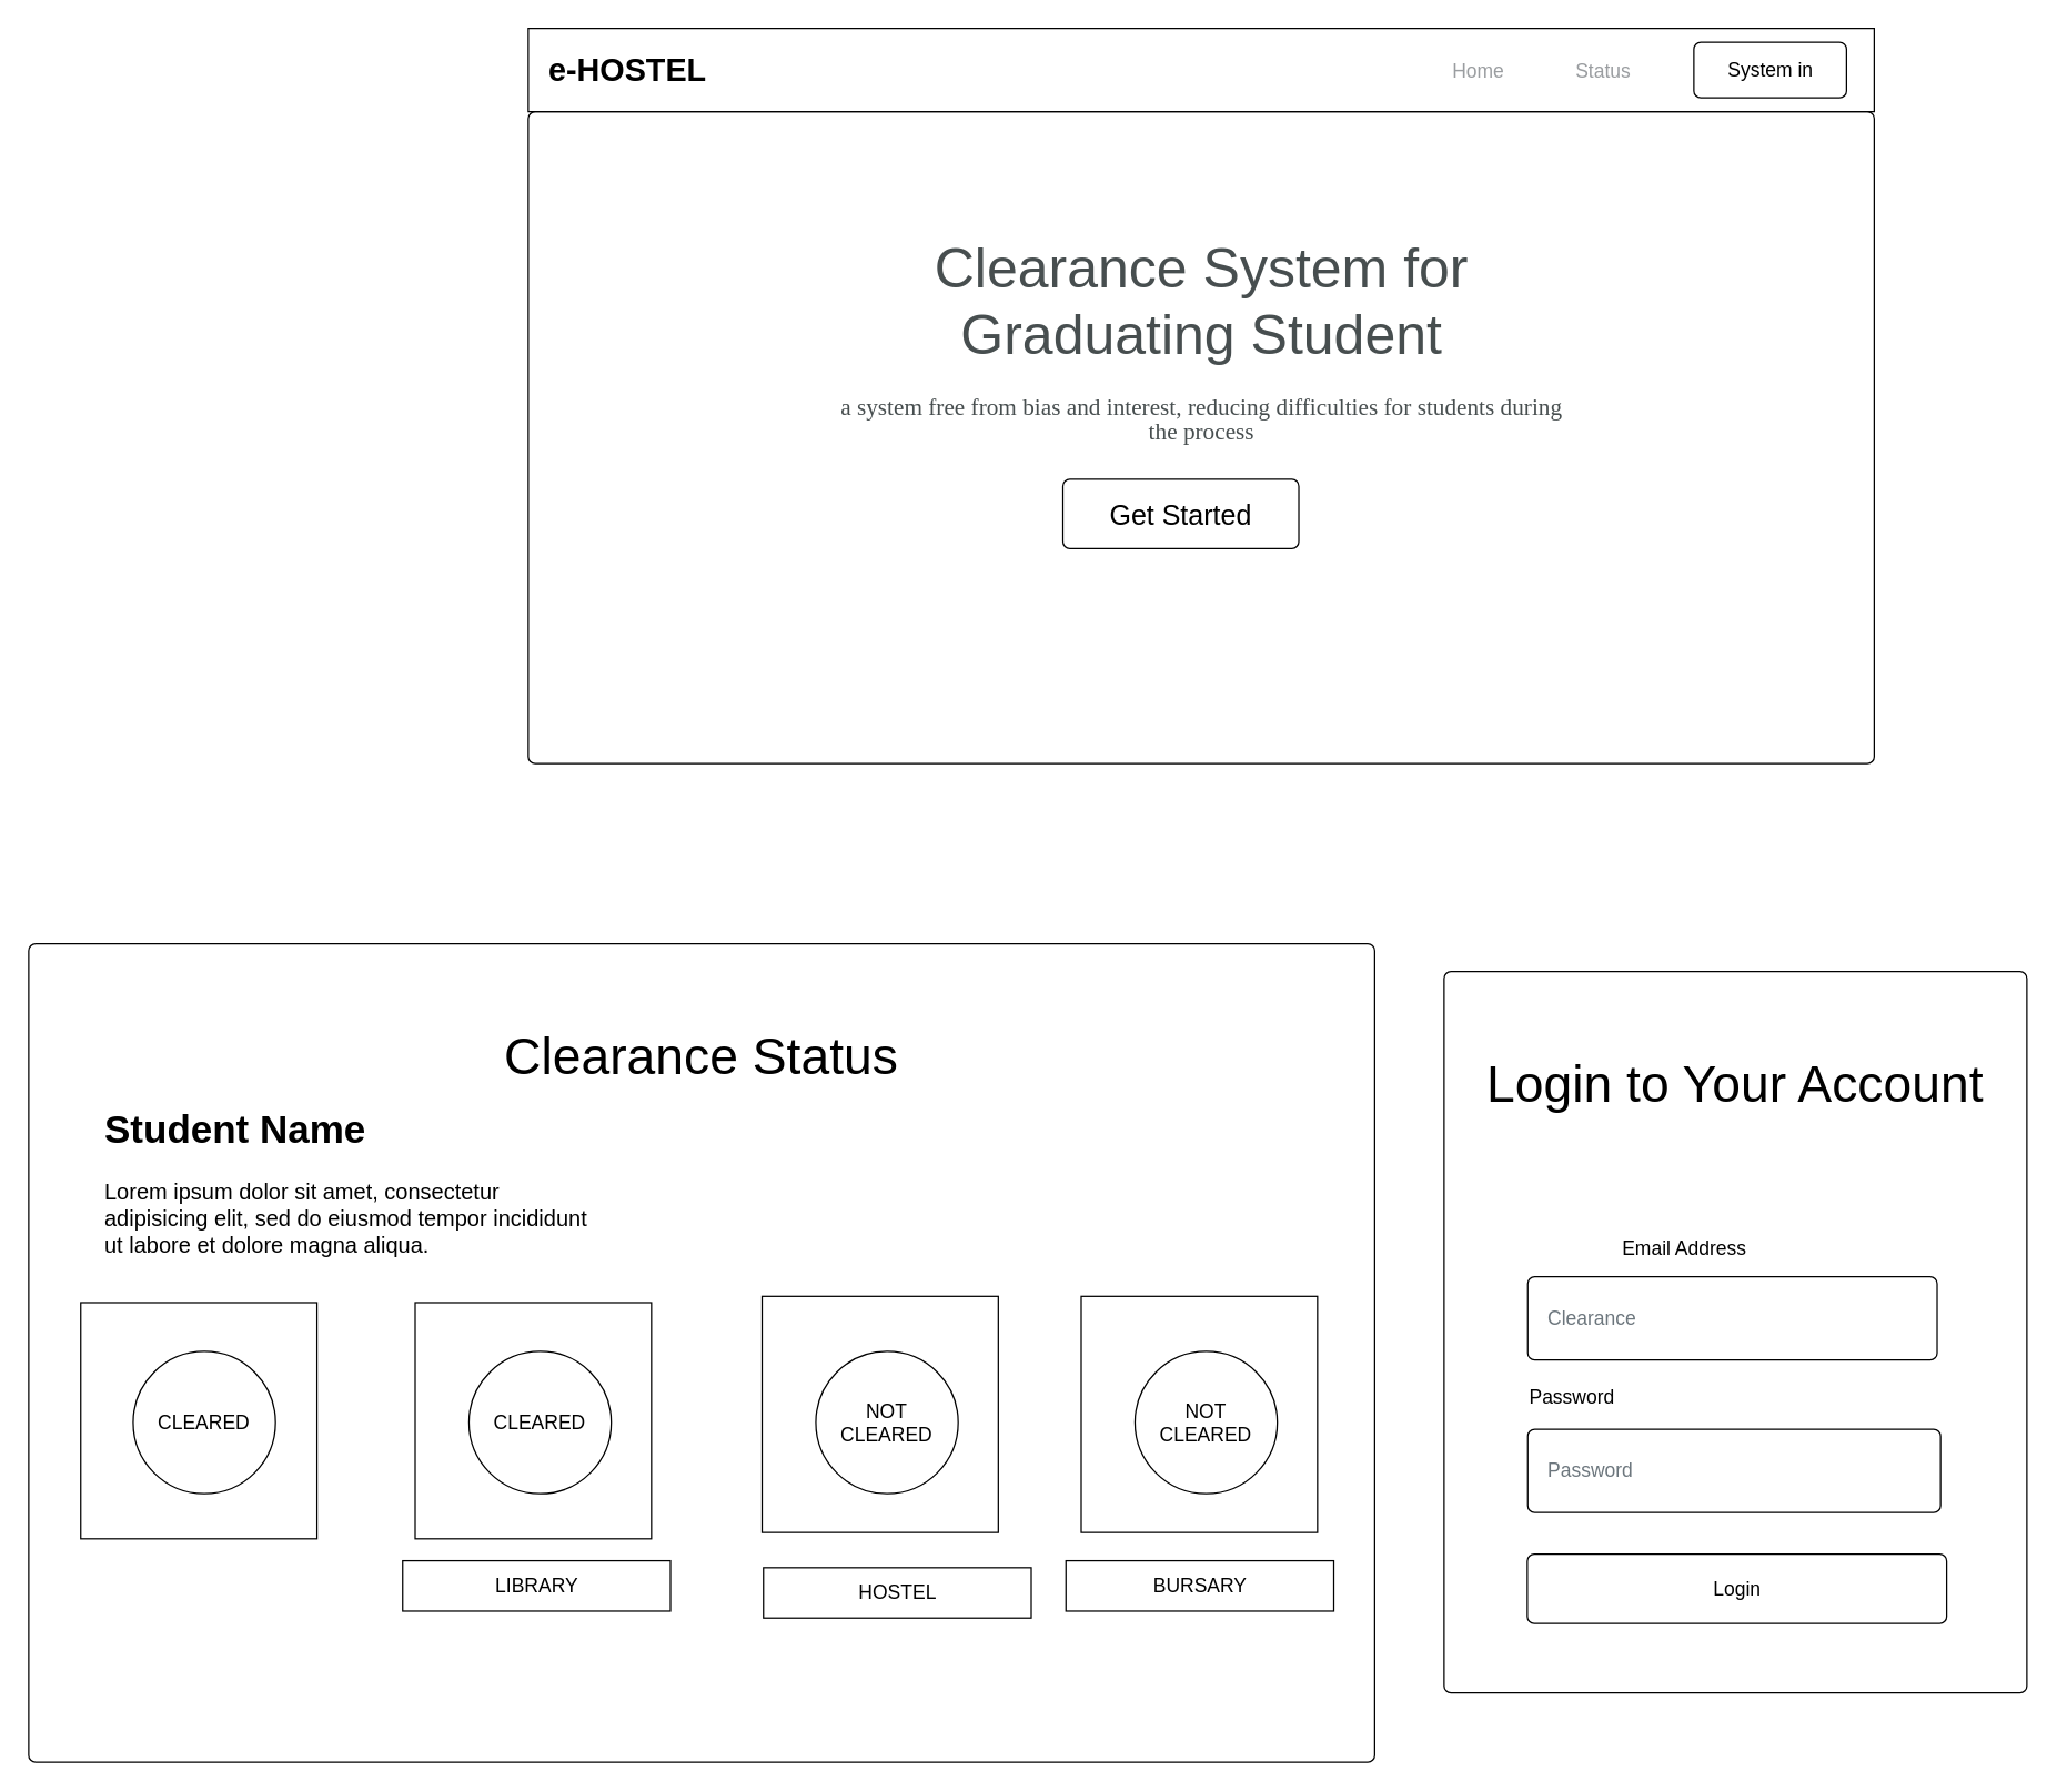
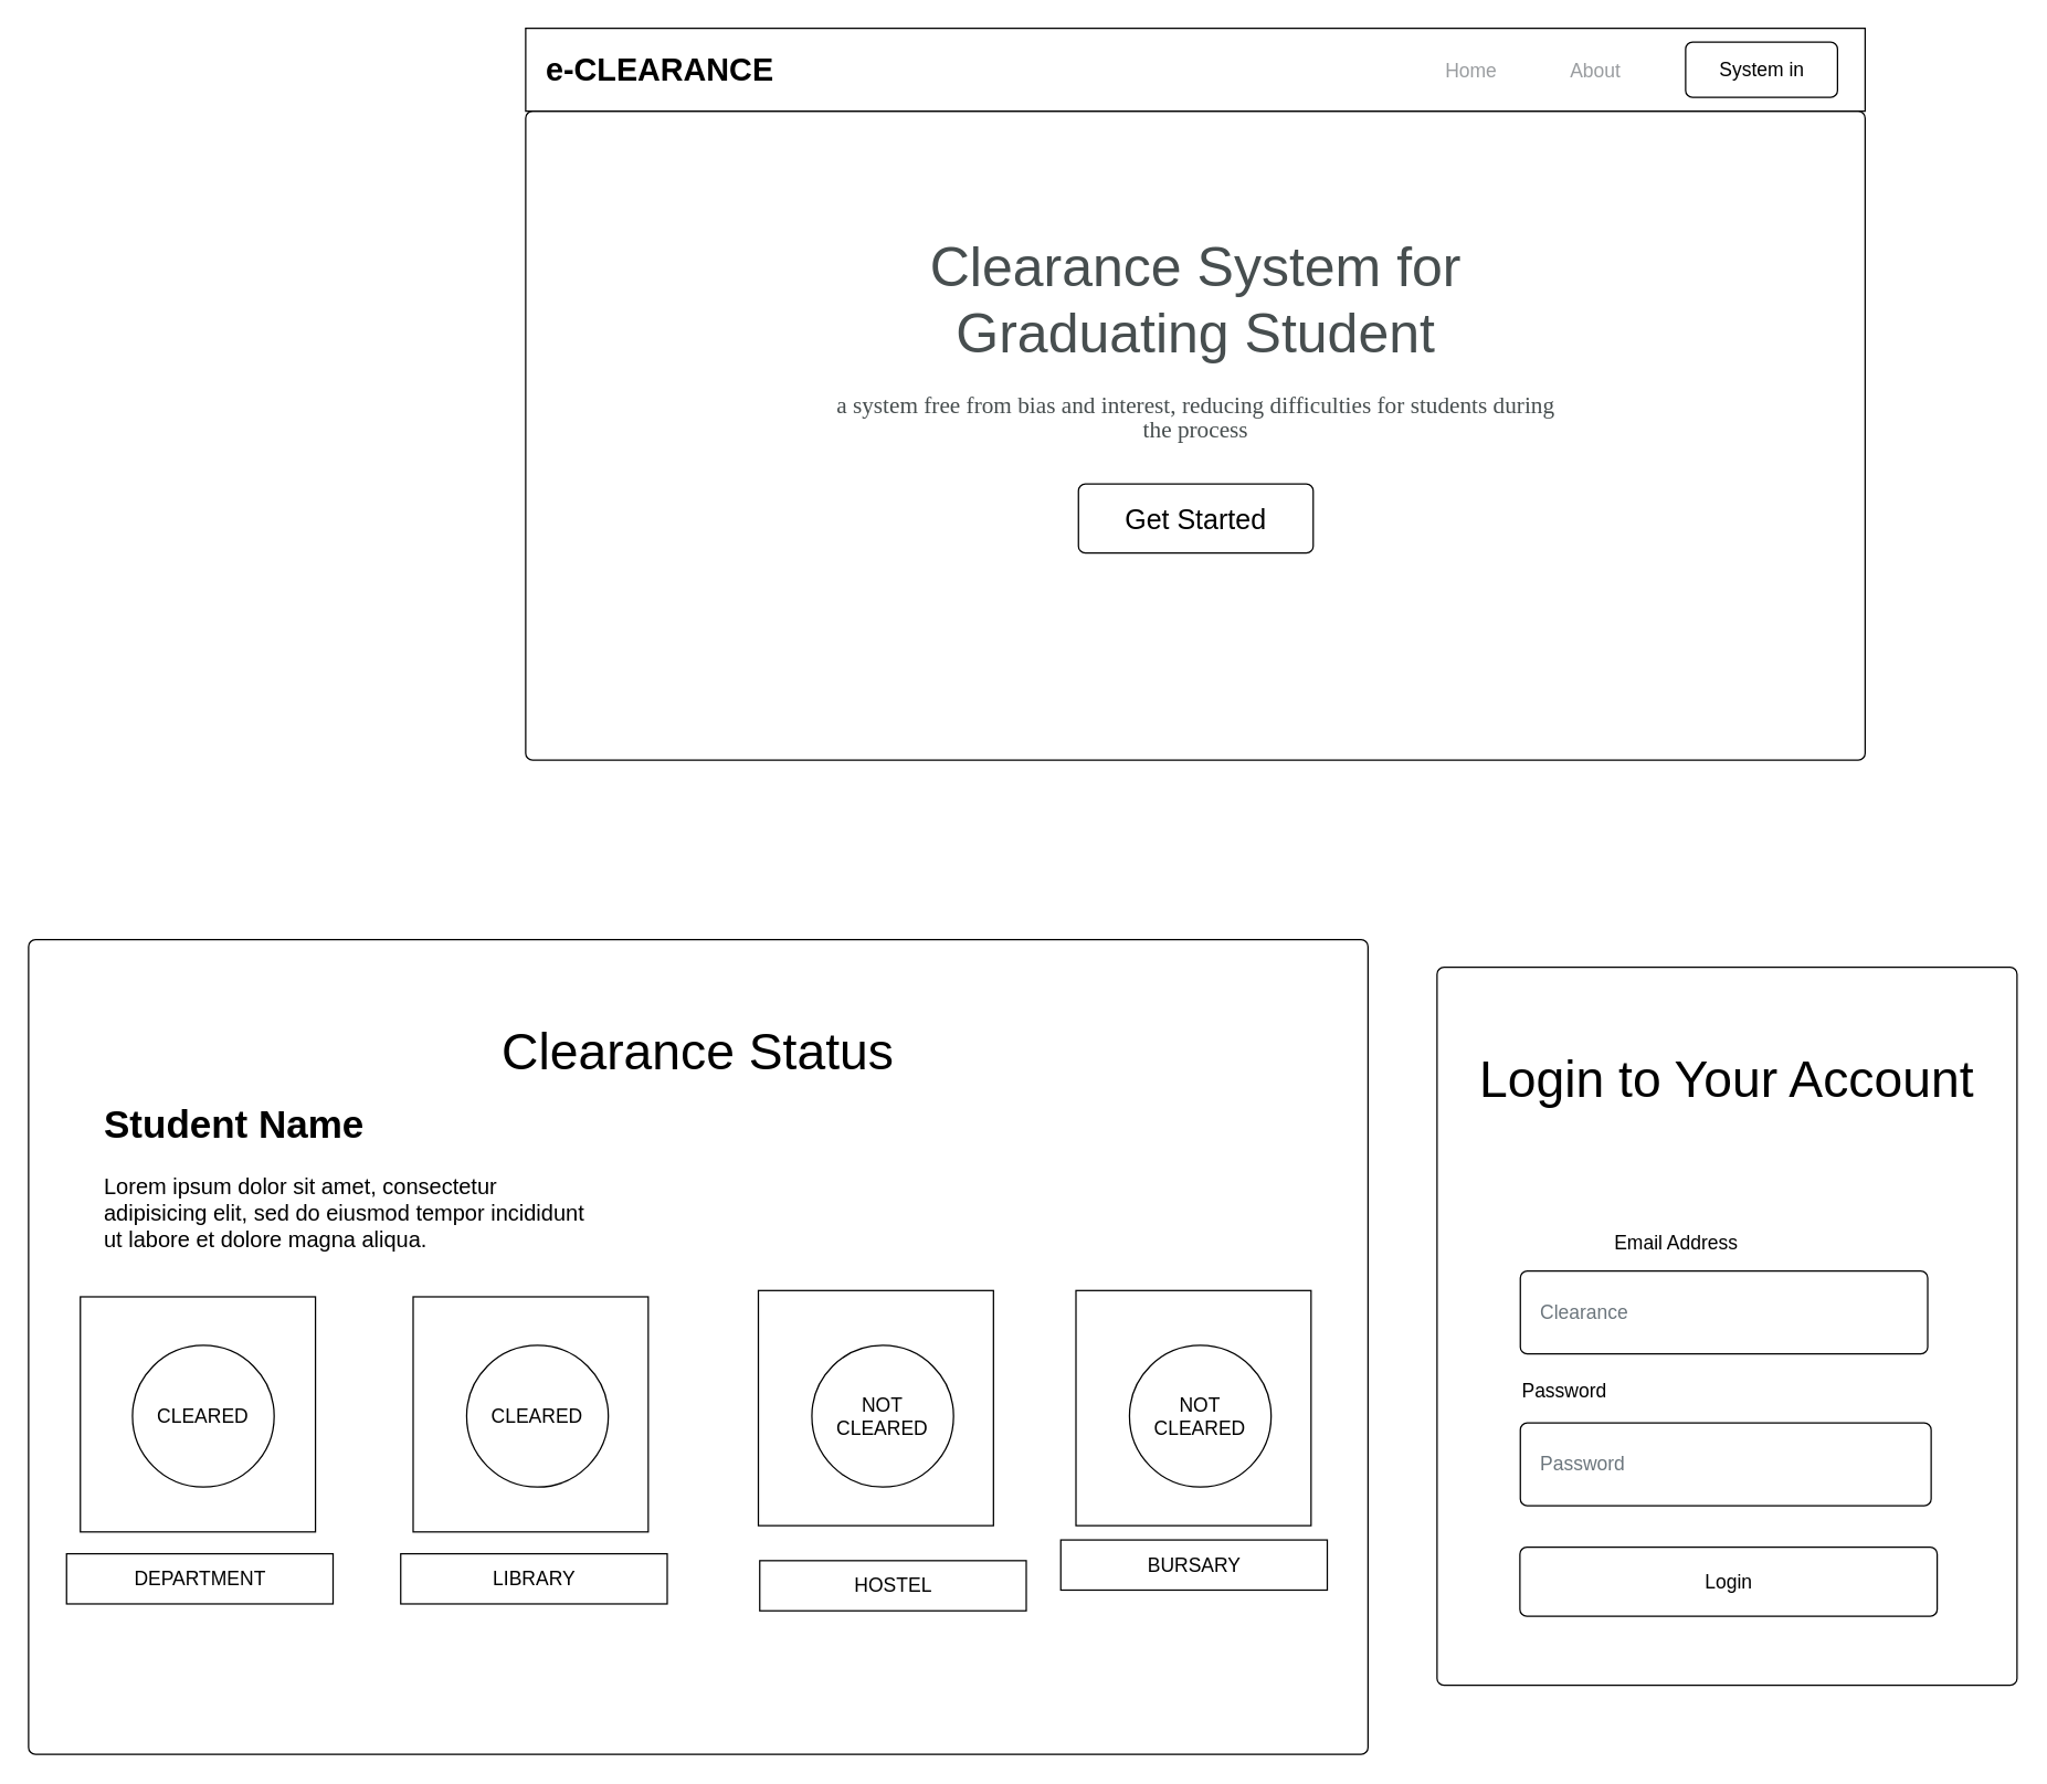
  <mxCell id="0" style=";html=1;" />
  <mxCell id="1" style=";html=1;" parent="0" />
  <mxCell id="2" value="" style="html=1;shadow=0;dashed=0;shape=mxgraph.bootstrap.rrect;rSize=5;html=1;whiteSpace=wrap;align=center;spacing=15;fontSize=14;verticalAlign=top;spacingTop=40;fillColor=none;" parent="1" vertex="1"><mxGeometry x="380" y="80" width="970" height="470" as="geometry" /></mxCell>
- <mxCell id="3" value="&lt;b&gt;&lt;font style=&quot;font-size: 23px&quot;&gt;e-HOSTEL&lt;/font&gt;&lt;/b&gt;" style="html=1;shadow=0;dashed=0;fontSize=16;align=left;spacing=15;fillColor=none;" parent="1" vertex="1"><mxGeometry x="380" y="20" width="970" height="60" as="geometry" /></mxCell>
+ <mxCell id="3" value="&lt;b&gt;&lt;font style=&quot;font-size: 23px&quot;&gt;e-CLEARANCE&lt;/font&gt;&lt;/b&gt;" style="html=1;shadow=0;dashed=0;fontSize=16;align=left;spacing=15;fillColor=none;" parent="1" vertex="1"><mxGeometry x="380" y="20" width="970" height="60" as="geometry" /></mxCell>
  <mxCell id="4" value="Home" style="fillColor=none;strokeColor=none;fontSize=14;fontColor=#9A9DA0;align=center;" parent="3" vertex="1"><mxGeometry width="70" height="40" relative="1" as="geometry"><mxPoint x="650" y="10" as="offset" /></mxGeometry></mxCell>
- <mxCell id="5" value="Status" style="fillColor=none;strokeColor=none;fontSize=14;fontColor=#9A9DA0;align=center;" parent="3" vertex="1"><mxGeometry x="740" y="10" width="70" height="40" as="geometry" /></mxCell>
+ <mxCell id="5" value="About" style="fillColor=none;strokeColor=none;fontSize=14;fontColor=#9A9DA0;align=center;" parent="3" vertex="1"><mxGeometry x="740" y="10" width="70" height="40" as="geometry" /></mxCell>
  <mxCell id="6" value="&lt;font color=&quot;#000000&quot; style=&quot;font-size: 14px;&quot;&gt;&lt;span style=&quot;font-size: 14px;&quot;&gt;System in&lt;/span&gt;&lt;/font&gt;" style="html=1;shadow=0;dashed=0;shape=mxgraph.bootstrap.rrect;rSize=5;fontSize=14;fontColor=#1CA5B8;fillColor=none;" vertex="1" parent="3"><mxGeometry x="840" y="10" width="110" height="40" as="geometry" /></mxCell>
  <mxCell id="7" value="&lt;br&gt;&lt;br&gt;&lt;div&gt;&lt;span style=&quot;font-size: 40px ; color: rgb(71 , 78 , 79) ; font-family: &amp;#34;helvetica&amp;#34;&quot;&gt;Clearance System for Graduating Student&lt;/span&gt;&lt;br&gt;&lt;/div&gt;&lt;span style=&quot;color: rgb(71 , 78 , 79) ; font-family: &amp;#34;helvetica&amp;#34; ; font-size: 17px ; font-style: normal ; font-weight: 400 ; letter-spacing: normal ; text-indent: 0px ; text-transform: none ; word-spacing: 0px ; display: inline ; float: none&quot;&gt;&lt;span lang=&quot;EN-US&quot; style=&quot;line-height: 107% ; font-family: &amp;#34;times new roman&amp;#34; , serif&quot;&gt;&lt;br&gt;&lt;div&gt;&lt;span&gt;a system free from&amp;nbsp;&lt;/span&gt;&lt;span&gt;bias and interest, reducing difficulties for students during the process&lt;/span&gt;&lt;/div&gt;&lt;/span&gt;&lt;/span&gt;" style="text;html=1;align=center;verticalAlign=middle;whiteSpace=wrap;rounded=0;" parent="1" vertex="1"><mxGeometry x="596.64" y="150" width="536.72" height="160" as="geometry" /></mxCell>
- <mxCell id="8" value="&lt;font style=&quot;font-size: 20px&quot; color=&quot;#000000&quot;&gt;Get Started&lt;/font&gt;" style="html=1;shadow=0;dashed=0;shape=mxgraph.bootstrap.rrect;rSize=5;fontSize=14;fontColor=#1CA5B8;fillColor=none;" parent="1" vertex="1"><mxGeometry x="765.31" y="345" width="170" height="50" as="geometry" /></mxCell>
+ <mxCell id="8" value="&lt;font style=&quot;font-size: 20px&quot; color=&quot;#000000&quot;&gt;Get Started&lt;/font&gt;" style="html=1;shadow=0;dashed=0;shape=mxgraph.bootstrap.rrect;rSize=5;fontSize=14;fontColor=#1CA5B8;fillColor=none;" parent="1" vertex="1"><mxGeometry x="780.31" y="350" width="170" height="50" as="geometry" /></mxCell>
  <mxCell id="9" value="&lt;span style=&quot;font-size: 37px&quot;&gt;Login to Your Account&lt;/span&gt;&lt;br&gt;&lt;div style=&quot;text-align: left ; font-size: 17px&quot;&gt;&lt;br&gt;&lt;/div&gt;" style="html=1;shadow=0;dashed=0;shape=mxgraph.bootstrap.rrect;rSize=5;html=1;whiteSpace=wrap;align=center;spacing=15;fontSize=14;verticalAlign=top;spacingTop=40;fillColor=none;" parent="1" vertex="1"><mxGeometry x="1040" y="700" width="420" height="520" as="geometry" /></mxCell>
  <mxCell id="10" value="Clearance" style="html=1;shadow=0;dashed=0;shape=mxgraph.bootstrap.rrect;rSize=5;fillColor=none;align=left;spacing=15;fontSize=14;fontColor=#6C767D;" parent="1" vertex="1"><mxGeometry x="1100.31" y="920" width="295" height="60" as="geometry" /></mxCell>
  <mxCell id="11" value="Password" style="html=1;shadow=0;dashed=0;shape=mxgraph.bootstrap.rrect;rSize=5;fillColor=none;align=left;spacing=15;fontSize=14;fontColor=#6C767D;" parent="1" vertex="1"><mxGeometry x="1100.31" y="1030" width="297.5" height="60" as="geometry" /></mxCell>
  <mxCell id="12" value="Login" style="html=1;shadow=0;dashed=0;shape=mxgraph.bootstrap.rrect;rSize=5;align=center;fontSize=14;fillColor=none;" parent="1" vertex="1"><mxGeometry x="1100" y="1120" width="302.19" height="50" as="geometry" /></mxCell>
  <mxCell id="13" value="&lt;font style=&quot;font-size: 14px&quot;&gt;Email Address&lt;/font&gt;" style="text;html=1;strokeColor=none;fillColor=none;align=center;verticalAlign=middle;whiteSpace=wrap;rounded=0;" parent="1" vertex="1"><mxGeometry x="1159.06" y="890" width="108.75" height="20" as="geometry" /></mxCell>
  <mxCell id="14" value="&lt;font style=&quot;font-size: 14px&quot;&gt;Password&lt;/font&gt;" style="text;html=1;strokeColor=none;fillColor=none;align=center;verticalAlign=middle;whiteSpace=wrap;rounded=0;" parent="1" vertex="1"><mxGeometry x="1077.81" y="997" width="108.75" height="20" as="geometry" /></mxCell>
  <mxCell id="15" value="" style="group" vertex="1" connectable="0" parent="1"><mxGeometry x="20" y="680" width="970" height="590" as="geometry" /></mxCell>
  <mxCell id="16" value="&lt;span style=&quot;font-size: 37px&quot;&gt;Clearance Status&lt;/span&gt;" style="html=1;shadow=0;dashed=0;shape=mxgraph.bootstrap.rrect;rSize=5;html=1;whiteSpace=wrap;align=center;spacing=15;fontSize=14;verticalAlign=top;spacingTop=40;fillColor=none;" parent="15" vertex="1"><mxGeometry width="970" height="590.0" as="geometry" /></mxCell>
+ <mxCell id="17" value="DEPARTMENT" style="rounded=0;whiteSpace=wrap;html=1;fontSize=14;" vertex="1" parent="15"><mxGeometry x="27.5" y="444.769" width="193" height="36.308" as="geometry" /></mxCell>
  <mxCell id="18" value="LIBRARY" style="rounded=0;whiteSpace=wrap;html=1;fontSize=14;" vertex="1" parent="15"><mxGeometry x="269.5" y="444.769" width="193" height="36.308" as="geometry" /></mxCell>
  <mxCell id="19" value="HOSTEL" style="rounded=0;whiteSpace=wrap;html=1;fontSize=14;" vertex="1" parent="15"><mxGeometry x="529.5" y="449.769" width="193" height="36.308" as="geometry" /></mxCell>
  <mxCell id="20" value="&lt;h1&gt;Student Name&lt;/h1&gt;&lt;p&gt;&lt;font style=&quot;font-size: 16px&quot;&gt;Lorem ipsum dolor sit amet, consectetur adipisicing elit, sed do eiusmod tempor incididunt ut labore et dolore magna aliqua.&lt;/font&gt;&lt;/p&gt;" style="text;html=1;strokeColor=none;fillColor=none;spacing=5;spacingTop=-20;whiteSpace=wrap;overflow=hidden;rounded=0;fontSize=14;" vertex="1" parent="15"><mxGeometry x="50" y="108.923" width="360.0" height="172.462" as="geometry" /></mxCell>
  <mxCell id="21" value="" style="whiteSpace=wrap;html=1;aspect=fixed;fontSize=14;" vertex="1" parent="15"><mxGeometry x="37.5" y="258.692" width="170.26" height="170.26" as="geometry" /></mxCell>
  <mxCell id="22" value="" style="whiteSpace=wrap;html=1;aspect=fixed;fontSize=14;" vertex="1" parent="15"><mxGeometry x="278.5" y="258.692" width="170.26" height="170.26" as="geometry" /></mxCell>
  <mxCell id="23" value="" style="whiteSpace=wrap;html=1;aspect=fixed;fontSize=14;" vertex="1" parent="15"><mxGeometry x="528.5" y="254.154" width="170.26" height="170.26" as="geometry" /></mxCell>
  <mxCell id="24" value="" style="whiteSpace=wrap;html=1;aspect=fixed;fontSize=14;" vertex="1" parent="15"><mxGeometry x="758.5" y="254.154" width="170.26" height="170.26" as="geometry" /></mxCell>
- <mxCell id="25" value="BURSARY" style="rounded=0;whiteSpace=wrap;html=1;fontSize=14;" vertex="1" parent="15"><mxGeometry x="747.5" y="444.769" width="193" height="36.308" as="geometry" /></mxCell>
+ <mxCell id="25" value="BURSARY" style="rounded=0;whiteSpace=wrap;html=1;fontSize=14;" vertex="1" parent="15"><mxGeometry x="747.5" y="434.769" width="193" height="36.308" as="geometry" /></mxCell>
  <mxCell id="26" value="CLEARED" style="ellipse;whiteSpace=wrap;html=1;aspect=fixed;fontSize=14;" vertex="1" parent="15"><mxGeometry x="75.25" y="293.865" width="102.593" height="102.593" as="geometry" /></mxCell>
  <mxCell id="27" value="CLEARED" style="ellipse;whiteSpace=wrap;html=1;aspect=fixed;fontSize=14;" vertex="1" parent="15"><mxGeometry x="317.25" y="293.865" width="102.593" height="102.593" as="geometry" /></mxCell>
  <mxCell id="28" value="NOT &lt;br&gt;CLEARED" style="ellipse;whiteSpace=wrap;html=1;aspect=fixed;fontSize=14;" vertex="1" parent="15"><mxGeometry x="567.25" y="293.865" width="102.593" height="102.593" as="geometry" /></mxCell>
  <mxCell id="29" value="NOT &lt;br&gt;CLEARED" style="ellipse;whiteSpace=wrap;html=1;aspect=fixed;fontSize=14;" vertex="1" parent="15"><mxGeometry x="797.25" y="293.865" width="102.593" height="102.593" as="geometry" /></mxCell>
